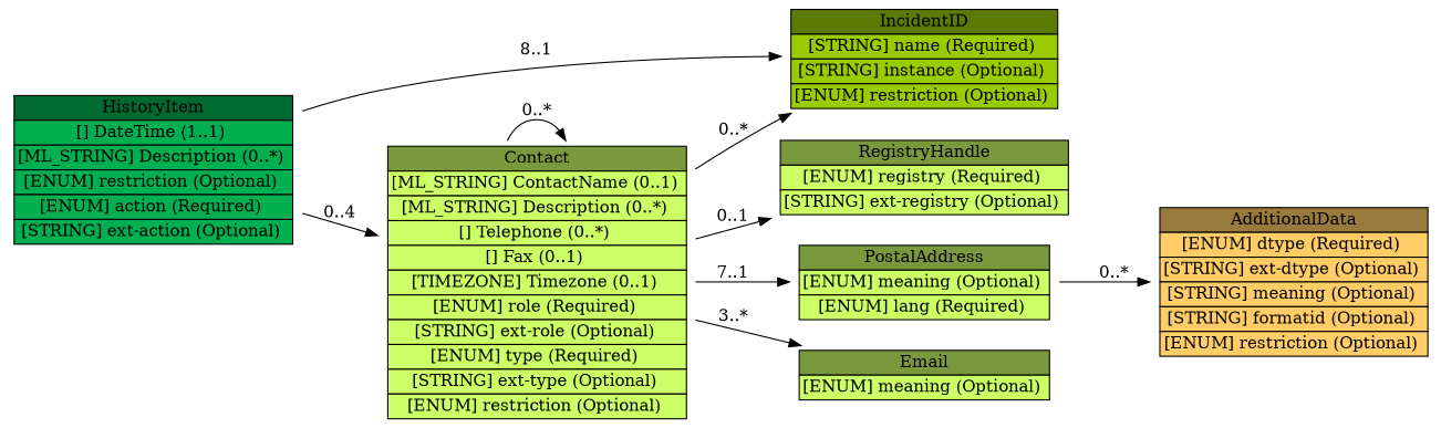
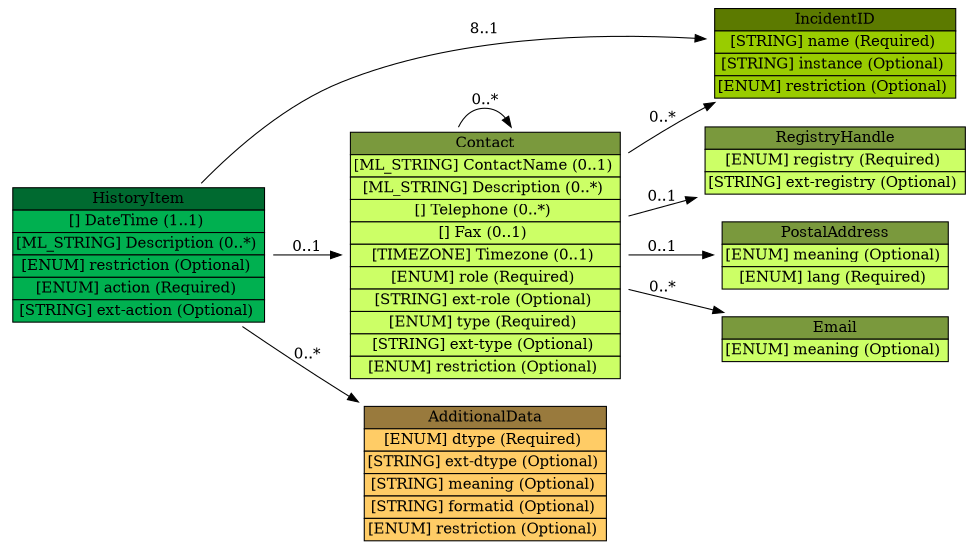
  digraph {
    rankdir=LR
    node [shape=plaintext]
    n1 [height=1.8611 label=<<table BORDER="0" CELLBORDER="1" CELLSPACING="0"> <tr > <td BGCOLOR="#006a30" HREF="/idmef_parser/IODEF/HistoryItem.html" TITLE="The HistoryItem class is an entry in the History (Section 3.11) log that documents a particular action or event that occurred in the course of handling the incident. The details of the entry are a free-form description, but each can be categorized with the type attribute. ">HistoryItem</td> </tr>" %<tr><td BGCOLOR="#00B050"  HREF="/idmef_parser/IODEF/HistoryItem.html" TITLE="Timestamp of this entry in the history log (e.g., when the action described in the Description was taken).">[] DateTime (1..1) </td></tr>%<tr><td BGCOLOR="#00B050"  HREF="/idmef_parser/IODEF/HistoryItem.html" TITLE="A free-form textual description of the action or event.">[ML_STRING] Description (0..*) </td></tr>%<tr><td BGCOLOR="#00B050"  HREF="/idmef_parser/IODEF/HistoryItem.html" TITLE="This attribute has been defined in Section 3.2.">[ENUM] restriction (Optional) </td></tr>%<tr><td BGCOLOR="#00B050"  HREF="/idmef_parser/IODEF/HistoryItem.html" TITLE="Classifies a performed action or occurrence documented in this history log entry.  As activity will likely have been instigated either through a previously conveyed expectation or internal investigation, this attribute is identical to the category attribute of the Expectation class.  The difference is only one of tense.  When an action is in this class, it has been completed.  See Section 3.13.">[ENUM] action (Required) </td></tr>%<tr><td BGCOLOR="#00B050"  HREF="/idmef_parser/IODEF/HistoryItem.html" TITLE="A means by which to extend the action attribute.  See Section 5.1.">[STRING] ext-action (Optional) </td></tr>%</table>> width=2.9444]
    n2 [height=1.2778 label=<<table BORDER="0" CELLBORDER="1" CELLSPACING="0"> <tr > <td BGCOLOR="#5c7a00" HREF="/idmef_parser/IODEF/IncidentID.html" TITLE="The IncidentID class represents an incident tracking number that is unique in the context of the CSIRT and identifies the activity characterized in an IODEF Document. This identifier would serve as an index into the CSIRT incident handling system. The combination of the name attribute and the string in the element content MUST be a globally unique identifier describing the activity. Documents generated by a given CSIRT MUST NOT reuse the same value unless they are referencing the same incident. ">IncidentID</td> </tr>" %<tr><td BGCOLOR="#99CC00"  HREF="/idmef_parser/IODEF/IncidentID.html" TITLE="An identifier describing the CSIRT that created the document.  In order to have a globally unique CSIRT name, the fully qualified domain name associated with the CSIRT MUST be used.">[STRING] name (Required) </td></tr>%<tr><td BGCOLOR="#99CC00"  HREF="/idmef_parser/IODEF/IncidentID.html" TITLE="An identifier referencing a subset of the named incident.">[STRING] instance (Optional) </td></tr>%<tr><td BGCOLOR="#99CC00"  HREF="/idmef_parser/IODEF/IncidentID.html" TITLE="This attribute has been defined in Section 3.2.">[ENUM] restriction (Optional) </td></tr>%</table>> width=2.6944]
    n3 [height=3.3194 label=<<table BORDER="0" CELLBORDER="1" CELLSPACING="0"> <tr > <td BGCOLOR="#7a993d" HREF="/idmef_parser/IODEF/Contact.html" TITLE="The Contact class describes contact information for organizations and personnel involved in the incident. This class allows for the naming of the involved party, specifying contact information for them, and identifying their role in the incident. ">Contact</td> </tr>" %<tr><td BGCOLOR="#CCFF66"  HREF="/idmef_parser/IODEF/Contact.html" TITLE="The name of the contact.  The contact may either be an organization or a person.  The type attribute disambiguates the semantics.">[ML_STRING] ContactName (0..1) </td></tr>%<tr><td BGCOLOR="#CCFF66"  HREF="/idmef_parser/IODEF/Contact.html" TITLE="A free-form description of this contact.  In the case of a person, this is often the organizational title of the individual.">[ML_STRING] Description (0..*) </td></tr>%<tr><td BGCOLOR="#CCFF66"  HREF="/idmef_parser/IODEF/Contact.html" TITLE="The telephone number of the contact.">[] Telephone (0..*) </td></tr>%<tr><td BGCOLOR="#CCFF66"  HREF="/idmef_parser/IODEF/Contact.html" TITLE="The facsimile telephone number of the contact.">[] Fax (0..1) </td></tr>%<tr><td BGCOLOR="#CCFF66"  HREF="/idmef_parser/IODEF/Contact.html" TITLE="The timezone in which the contact resides formatted according to Section 2.9.">[TIMEZONE] Timezone (0..1) </td></tr>%<tr><td BGCOLOR="#CCFF66"  HREF="/idmef_parser/IODEF/Contact.html" TITLE="Indicates the role the contact fulfills.  This attribute is defined as an enumerated list:">[ENUM] role (Required) </td></tr>%<tr><td BGCOLOR="#CCFF66"  HREF="/idmef_parser/IODEF/Contact.html" TITLE="A means by which to extend the role attribute. See Section 5.1.">[STRING] ext-role (Optional) </td></tr>%<tr><td BGCOLOR="#CCFF66"  HREF="/idmef_parser/IODEF/Contact.html" TITLE="Indicates the type of contact being described. This attribute is defined as an enumerated list:">[ENUM] type (Required) </td></tr>%<tr><td BGCOLOR="#CCFF66"  HREF="/idmef_parser/IODEF/Contact.html" TITLE="A means by which to extend the type attribute. See Section 5.1.">[STRING] ext-type (Optional) </td></tr>%<tr><td BGCOLOR="#CCFF66"  HREF="/idmef_parser/IODEF/Contact.html" TITLE="This attribute is defined in Section 3.2.">[ENUM] restriction (Optional) </td></tr>%</table>> width=3.1111]
    n4 [height=1.8611 label=<<table BORDER="0" CELLBORDER="1" CELLSPACING="0"> <tr > <td BGCOLOR="#997a3d" HREF="/idmef_parser/IODEF/AdditionalData.html" TITLE="The AdditionalData class serves as an extension mechanism for information not otherwise represented in the data model. For relatively simple information, atomic data types (e.g., integers, strings) are provided with a mechanism to annotate their meaning. The class can also be used to extend the data model (and the associated Schema) to support proprietary extensions by encapsulating entire XML documents conforming to another Schema (e.g., IDMEF). A detailed discussion for extending the data model and the schema can be found in Section 5. ">AdditionalData</td> </tr>" %<tr><td BGCOLOR="#FFCC66"  HREF="/idmef_parser/IODEF/AdditionalData.html" TITLE="The data type of the element content.  The permitted values for this attribute are shown below.  The default value is &quot;string&quot;.">[ENUM] dtype (Required) </td></tr>%<tr><td BGCOLOR="#FFCC66"  HREF="/idmef_parser/IODEF/AdditionalData.html" TITLE="A means by which to extend the dtype attribute.  See Section 5.1.">[STRING] ext-dtype (Optional) </td></tr>%<tr><td BGCOLOR="#FFCC66"  HREF="/idmef_parser/IODEF/AdditionalData.html" TITLE="A free-form description of the element content.">[STRING] meaning (Optional) </td></tr>%<tr><td BGCOLOR="#FFCC66"  HREF="/idmef_parser/IODEF/AdditionalData.html" TITLE="An identifier referencing the format and semantics of the element content.">[STRING] formatid (Optional) </td></tr>%<tr><td BGCOLOR="#FFCC66"  HREF="/idmef_parser/IODEF/AdditionalData.html" TITLE="This attribute has been defined in Section 3.2.">[ENUM] restriction (Optional) </td></tr>%</table>> width=2.7639]
    n5 [height=0.98611 label=<<table BORDER="0" CELLBORDER="1" CELLSPACING="0"> <tr > <td BGCOLOR="#7a993d" HREF="/idmef_parser/IODEF/RegistryHandle.html" TITLE="The RegistryHandle class represents a handle into an Internet registry or community-specific database. The handle is specified in the element content and the type attribute specifies the database. ">RegistryHandle</td> </tr>" %<tr><td BGCOLOR="#CCFF66"  HREF="/idmef_parser/IODEF/RegistryHandle.html" TITLE="The database to which the handle belongs.  The default value is &#39;local&#39;.  The possible values are:">[ENUM] registry (Required) </td></tr>%<tr><td BGCOLOR="#CCFF66"  HREF="/idmef_parser/IODEF/RegistryHandle.html" TITLE="A means by which to extend the registry attribute.  See Section 5.1.">[STRING] ext-registry (Optional) </td></tr>%</table>> width=2.9167]
    n6 [height=0.98611 label=<<table BORDER="0" CELLBORDER="1" CELLSPACING="0"> <tr > <td BGCOLOR="#7a993d" HREF="/idmef_parser/IODEF/PostalAddress.html" TITLE="The PostalAddress class specifies a postal address formatted according to the POSTAL data type (Section 2.11). ">PostalAddress</td> </tr>" %<tr><td BGCOLOR="#CCFF66"  HREF="/idmef_parser/IODEF/PostalAddress.html" TITLE="A free-form description of the element content.">[ENUM] meaning (Optional) </td></tr>%<tr><td BGCOLOR="#CCFF66"  HREF="/idmef_parser/IODEF/PostalAddress.html" TITLE="A valid language code per RFC 4646 [7] constrained by the definition of &quot;xs:language&quot;.  The interpretation of this code is described in Section 6.">[ENUM] lang (Required) </td></tr>%</table>> width=2.5972]
    n7 [height=0.69444 label=<<table BORDER="0" CELLBORDER="1" CELLSPACING="0"> <tr > <td BGCOLOR="#7a993d" HREF="/idmef_parser/IODEF/Email.html" TITLE="The Email class specifies an email address formatted according to EMAIL data type (Section 2.14). ">Email</td> </tr>" %<tr><td BGCOLOR="#CCFF66"  HREF="/idmef_parser/IODEF/Email.html" TITLE="A free-form description of the element content (e.g., hours of coverage for a given number).">[ENUM] meaning (Optional) </td></tr>%</table>> width=2.5972]
    n1 -> n2 [label="8..1"]
-   n1 -> n3 [label="0..4"]
-   n6 -> n4 [label="0..*"]
+   n1 -> n3 [label="0..1"]
+   n1 -> n4 [label="0..*"]
    n3 -> n2 [label="0..*"]
    n3 -> n3 [label="0..*"]
    n3 -> n5 [label="0..1"]
-   n3 -> n6 [label="7..1"]
-   n3 -> n7 [label="3..*"]
+   n3 -> n6 [label="0..1"]
+   n3 -> n7 [label="0..*"]
  }
